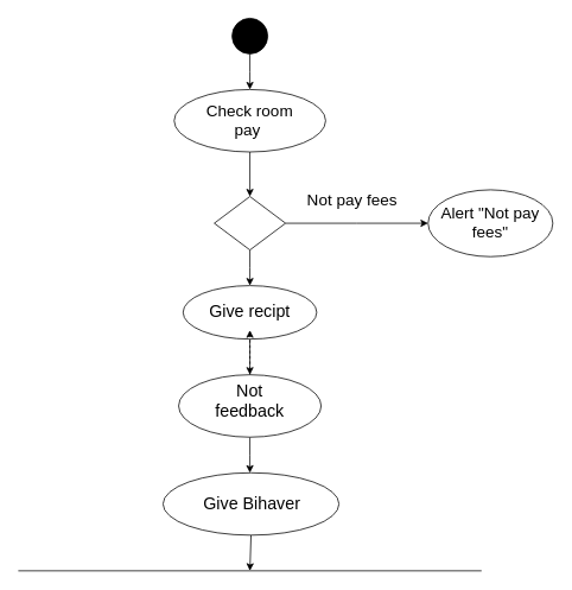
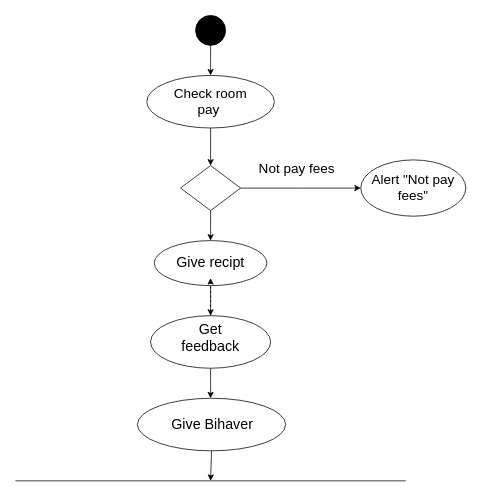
  <mxCell id="0" />
  <mxCell id="1" parent="0" />
  <mxCell id="2" style="edgeStyle=orthogonalEdgeStyle;rounded=0;orthogonalLoop=1;jettySize=auto;html=1;exitX=0.5;exitY=1;exitDx=0;exitDy=0;" edge="1" parent="1" source="3"><mxGeometry relative="1" as="geometry"><mxPoint x="280" y="100" as="targetPoint" /></mxGeometry></mxCell>
  <mxCell id="3" value="" style="ellipse;whiteSpace=wrap;html=1;aspect=fixed;fillColor=#000000;" vertex="1" parent="1"><mxGeometry x="260" y="20" width="40" height="40" as="geometry" /></mxCell>
  <mxCell id="4" value="" style="ellipse;whiteSpace=wrap;html=1;" vertex="1" parent="1"><mxGeometry x="195" y="100" width="170" height="70" as="geometry" /></mxCell>
  <mxCell id="5" value="&lt;font style=&quot;font-size: 18px;&quot;&gt;Check room pay&amp;nbsp;&lt;/font&gt;" style="text;html=1;align=center;verticalAlign=middle;whiteSpace=wrap;rounded=0;" vertex="1" parent="1"><mxGeometry x="220" y="110" width="120" height="50" as="geometry" /></mxCell>
  <mxCell id="6" value="" style="endArrow=classic;html=1;rounded=0;" edge="1" parent="1"><mxGeometry width="50" height="50" relative="1" as="geometry"><mxPoint x="280" y="170" as="sourcePoint" /><mxPoint x="280" y="220" as="targetPoint" /></mxGeometry></mxCell>
  <mxCell id="7" style="edgeStyle=orthogonalEdgeStyle;rounded=0;orthogonalLoop=1;jettySize=auto;html=1;exitX=0.5;exitY=1;exitDx=0;exitDy=0;" edge="1" parent="1" source="9"><mxGeometry relative="1" as="geometry"><mxPoint x="280" y="320" as="targetPoint" /></mxGeometry></mxCell>
  <mxCell id="8" style="edgeStyle=orthogonalEdgeStyle;rounded=0;orthogonalLoop=1;jettySize=auto;html=1;exitX=1;exitY=0.5;exitDx=0;exitDy=0;" edge="1" parent="1" source="9"><mxGeometry relative="1" as="geometry"><mxPoint x="480" y="250" as="targetPoint" /></mxGeometry></mxCell>
  <mxCell id="9" value="" style="rhombus;whiteSpace=wrap;html=1;" vertex="1" parent="1"><mxGeometry x="240" y="220" width="80" height="60" as="geometry" /></mxCell>
  <mxCell id="10" value="&lt;font style=&quot;font-size: 18px;&quot;&gt;Not pay fees&lt;/font&gt;" style="text;html=1;align=center;verticalAlign=middle;whiteSpace=wrap;rounded=0;" vertex="1" parent="1"><mxGeometry x="320" y="210" width="150" height="30" as="geometry" /></mxCell>
  <mxCell id="11" value="" style="ellipse;whiteSpace=wrap;html=1;" vertex="1" parent="1"><mxGeometry x="480" y="212.5" width="140" height="75" as="geometry" /></mxCell>
  <mxCell id="12" value="&lt;span style=&quot;font-size: 18px;&quot;&gt;Alert &quot;Not pay fees&quot;&lt;/span&gt;" style="text;html=1;align=center;verticalAlign=middle;whiteSpace=wrap;rounded=0;" vertex="1" parent="1"><mxGeometry x="490" y="230" width="120" height="40" as="geometry" /></mxCell>
  <mxCell id="13" value="" style="ellipse;whiteSpace=wrap;html=1;" vertex="1" parent="1"><mxGeometry x="205" y="320" width="150" height="60" as="geometry" /></mxCell>
  <mxCell id="14" value="&lt;font style=&quot;font-size: 19px;&quot;&gt;Give recipt&lt;/font&gt;" style="text;html=1;align=center;verticalAlign=middle;whiteSpace=wrap;rounded=0;" vertex="1" parent="1"><mxGeometry x="220" y="330" width="120" height="40" as="geometry" /></mxCell>
  <mxCell id="15" style="edgeStyle=orthogonalEdgeStyle;rounded=0;orthogonalLoop=1;jettySize=auto;html=1;exitX=0.5;exitY=1;exitDx=0;exitDy=0;" edge="1" parent="1" source="16"><mxGeometry relative="1" as="geometry"><mxPoint x="280" y="530" as="targetPoint" /></mxGeometry></mxCell>
  <mxCell id="16" value="" style="ellipse;whiteSpace=wrap;html=1;" vertex="1" parent="1"><mxGeometry x="200" y="420" width="160" height="70" as="geometry" /></mxCell>
  <mxCell id="17" value="" style="endArrow=classic;html=1;rounded=0;entryX=0.5;entryY=0;entryDx=0;entryDy=0;" edge="1" parent="1" target="16"><mxGeometry width="50" height="50" relative="1" as="geometry"><mxPoint x="280" y="380" as="sourcePoint" /><mxPoint x="330" y="330" as="targetPoint" /></mxGeometry></mxCell>
  <mxCell id="18" value="" style="edgeStyle=orthogonalEdgeStyle;rounded=0;orthogonalLoop=1;jettySize=auto;html=1;dashed=1;" edge="1" parent="1" source="19" target="14"><mxGeometry relative="1" as="geometry" /></mxCell>
- <mxCell id="19" value="&lt;font style=&quot;font-size: 19px;&quot;&gt;Not feedback&lt;/font&gt;" style="text;html=1;align=center;verticalAlign=middle;whiteSpace=wrap;rounded=0;" vertex="1" parent="1"><mxGeometry x="230" y="420" width="100" height="60" as="geometry" /></mxCell>
+ <mxCell id="19" value="&lt;font style=&quot;font-size: 19px;&quot;&gt;Get feedback&lt;/font&gt;" style="text;html=1;align=center;verticalAlign=middle;whiteSpace=wrap;rounded=0;" vertex="1" parent="1"><mxGeometry x="230" y="420" width="100" height="60" as="geometry" /></mxCell>
  <mxCell id="20" value="" style="ellipse;whiteSpace=wrap;html=1;" vertex="1" parent="1"><mxGeometry x="182.5" y="530" width="197.5" height="70" as="geometry" /></mxCell>
  <mxCell id="21" value="&lt;font style=&quot;font-size: 19px;&quot;&gt;Give Bihaver&lt;/font&gt;" style="text;html=1;align=center;verticalAlign=middle;whiteSpace=wrap;rounded=0;" vertex="1" parent="1"><mxGeometry x="205" y="545" width="155" height="40" as="geometry" /></mxCell>
  <mxCell id="22" value="" style="endArrow=classic;html=1;rounded=0;exitX=0.5;exitY=1;exitDx=0;exitDy=0;" edge="1" parent="1" source="20"><mxGeometry width="50" height="50" relative="1" as="geometry"><mxPoint x="250" y="440" as="sourcePoint" /><mxPoint x="280" y="640" as="targetPoint" /></mxGeometry></mxCell>
  <mxCell id="23" value="" style="endArrow=none;html=1;rounded=0;" edge="1" parent="1"><mxGeometry width="50" height="50" relative="1" as="geometry"><mxPoint x="540" y="640" as="sourcePoint" /><mxPoint x="20" y="640" as="targetPoint" /></mxGeometry></mxCell>
